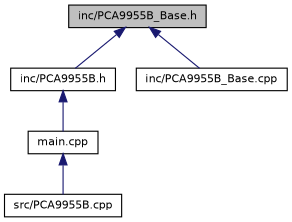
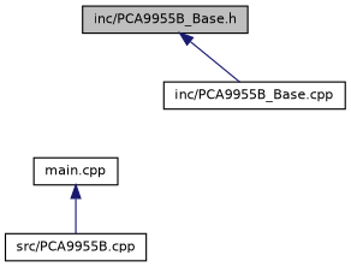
  digraph {
    node [color=black fillcolor=white fontname=Helvetica fontsize=10 shape=record style=filled]
    edge [color=midnightblue dir=back fontname=Helvetica fontsize=10 labelfontname=Helvetica labelfontsize=10 style=solid]
    n1 [fillcolor=grey75 fontcolor=black height=0.2 label="inc/PCA9955B_Base.h" width=0.4]
-   n2 [height=0.2 label="inc/PCA9955B.h" width=0.4]
    n3 [height=0.2 label="inc/PCA9955B_Base.cpp" width=0.4]
    n4 [height=0.2 label="main.cpp" width=0.4]
    n5 [height=0.2 label="src/PCA9955B.cpp" width=0.4]
-   n1 -> n2
    n1 -> n3
-   n2 -> n4
    n4 -> n5
  }
